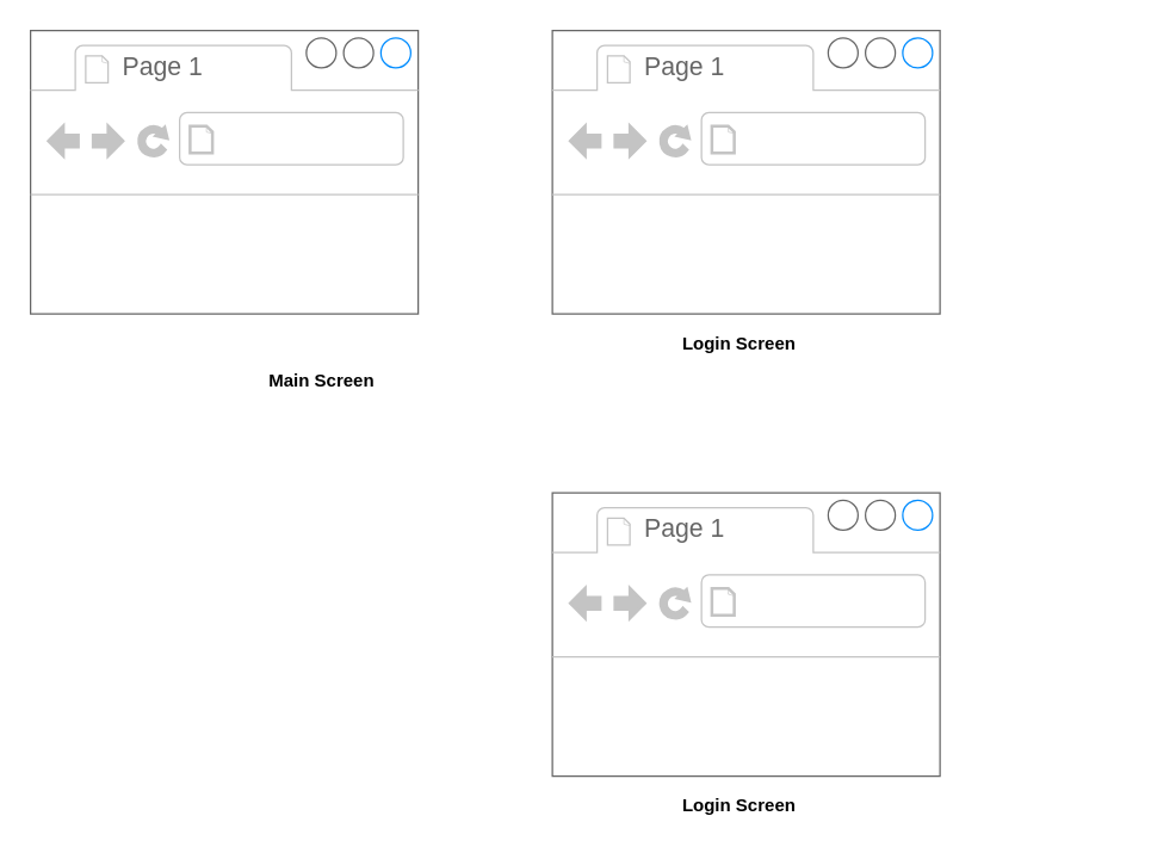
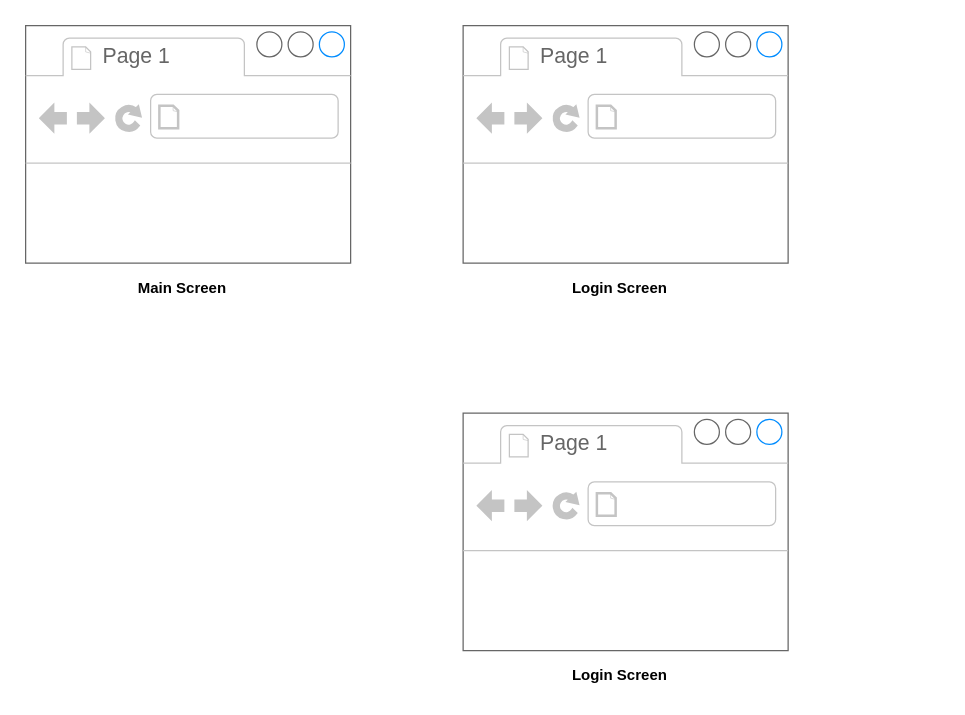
  <mxCell id="0" />
  <mxCell id="1" parent="0" />
  <mxCell id="2" value="" style="strokeWidth=1;shadow=0;dashed=0;align=center;html=1;shape=mxgraph.mockup.containers.browserWindow;rSize=0;strokeColor=#666666;strokeColor2=#008cff;strokeColor3=#c4c4c4;mainText=,;recursiveResize=0;" vertex="1" parent="1"><mxGeometry x="20" y="20" width="230" height="190" as="geometry" /></mxCell>
  <mxCell id="3" value="Page 1" style="strokeWidth=1;shadow=0;dashed=0;align=center;html=1;shape=mxgraph.mockup.containers.anchor;fontSize=17;fontColor=#666666;align=left;" vertex="1" parent="2"><mxGeometry x="60" y="12" width="110" height="26" as="geometry" /></mxCell>
  <mxCell id="4" value="" style="strokeWidth=1;shadow=0;dashed=0;align=center;html=1;shape=mxgraph.mockup.containers.anchor;rSize=0;fontSize=17;fontColor=#666666;align=left;" vertex="1" parent="2"><mxGeometry x="130" y="60" width="250" height="26" as="geometry" /></mxCell>
- <mxCell id="5" value="&lt;b&gt;Main Screen&lt;/b&gt;" style="text;html=1;align=center;verticalAlign=middle;resizable=0;points=[];autosize=1;" vertex="1" parent="1"><mxGeometry x="170" y="245" width="90" height="20" as="geometry" /></mxCell>
+ <mxCell id="5" value="&lt;b&gt;Main Screen&lt;/b&gt;" style="text;html=1;align=center;verticalAlign=middle;resizable=0;points=[];autosize=1;" vertex="1" parent="1"><mxGeometry x="100" y="220" width="90" height="20" as="geometry" /></mxCell>
  <mxCell id="6" value="" style="strokeWidth=1;shadow=0;dashed=0;align=center;html=1;shape=mxgraph.mockup.containers.browserWindow;rSize=0;strokeColor=#666666;strokeColor2=#008cff;strokeColor3=#c4c4c4;mainText=,;recursiveResize=0;" vertex="1" parent="1"><mxGeometry x="370" y="20" width="230" height="190" as="geometry" /></mxCell>
  <mxCell id="7" value="Page 1" style="strokeWidth=1;shadow=0;dashed=0;align=center;html=1;shape=mxgraph.mockup.containers.anchor;fontSize=17;fontColor=#666666;align=left;" vertex="1" parent="6"><mxGeometry x="60" y="12" width="110" height="26" as="geometry" /></mxCell>
  <mxCell id="8" value="" style="strokeWidth=1;shadow=0;dashed=0;align=center;html=1;shape=mxgraph.mockup.containers.anchor;rSize=0;fontSize=17;fontColor=#666666;align=left;" vertex="1" parent="6"><mxGeometry x="130" y="60" width="250" height="26" as="geometry" /></mxCell>
  <mxCell id="9" value="&lt;b&gt;Login Screen&lt;/b&gt;" style="text;html=1;align=center;verticalAlign=middle;resizable=0;points=[];autosize=1;" vertex="1" parent="1"><mxGeometry x="450" y="220" width="90" height="20" as="geometry" /></mxCell>
  <mxCell id="10" value="" style="strokeWidth=1;shadow=0;dashed=0;align=center;html=1;shape=mxgraph.mockup.containers.browserWindow;rSize=0;strokeColor=#666666;strokeColor2=#008cff;strokeColor3=#c4c4c4;mainText=,;recursiveResize=0;" vertex="1" parent="1"><mxGeometry x="370" y="330" width="230" height="190" as="geometry" /></mxCell>
  <mxCell id="11" value="Page 1" style="strokeWidth=1;shadow=0;dashed=0;align=center;html=1;shape=mxgraph.mockup.containers.anchor;fontSize=17;fontColor=#666666;align=left;" vertex="1" parent="10"><mxGeometry x="60" y="12" width="110" height="26" as="geometry" /></mxCell>
  <mxCell id="12" value="" style="strokeWidth=1;shadow=0;dashed=0;align=center;html=1;shape=mxgraph.mockup.containers.anchor;rSize=0;fontSize=17;fontColor=#666666;align=left;" vertex="1" parent="10"><mxGeometry x="130" y="60" width="250" height="26" as="geometry" /></mxCell>
  <mxCell id="13" value="&lt;b&gt;Login Screen&lt;/b&gt;" style="text;html=1;align=center;verticalAlign=middle;resizable=0;points=[];autosize=1;" vertex="1" parent="1"><mxGeometry x="450" y="530" width="90" height="20" as="geometry" /></mxCell>
